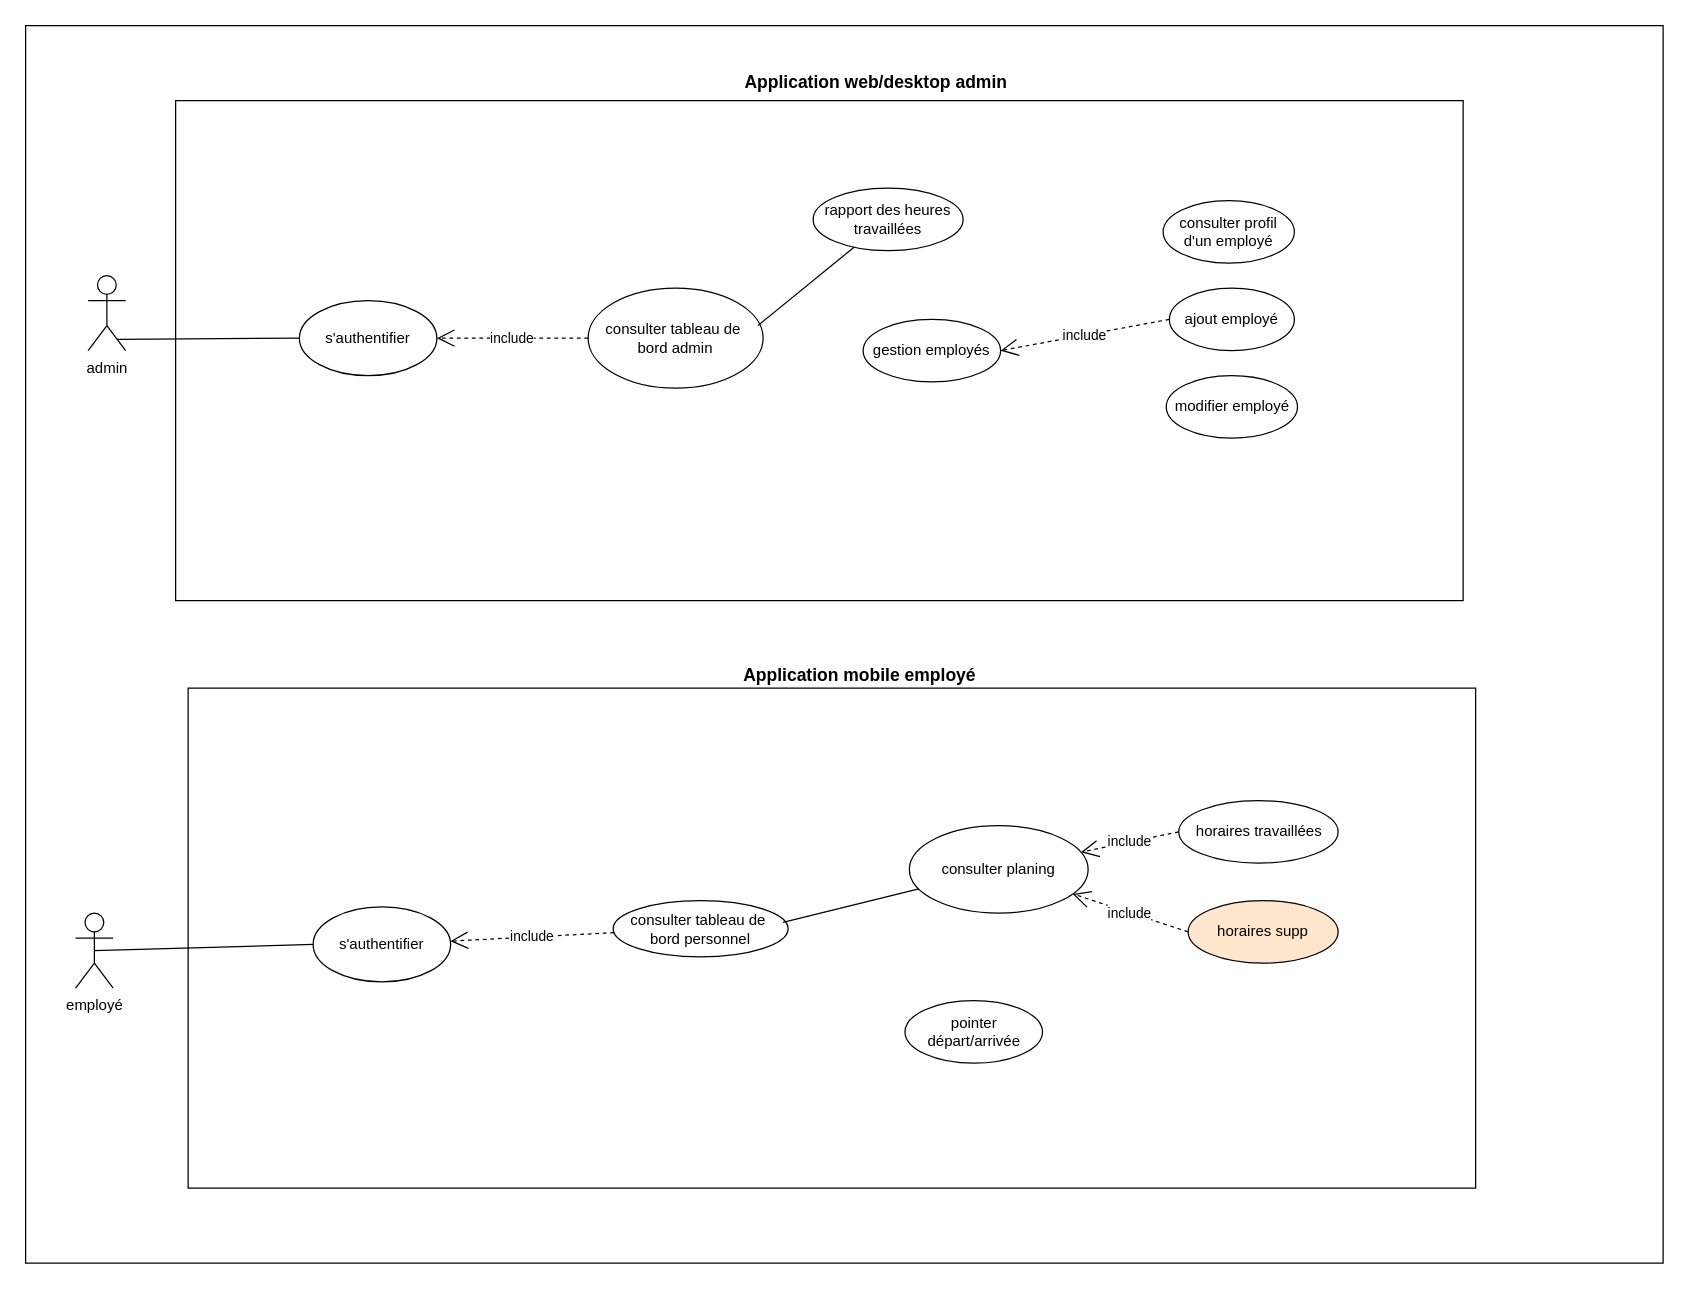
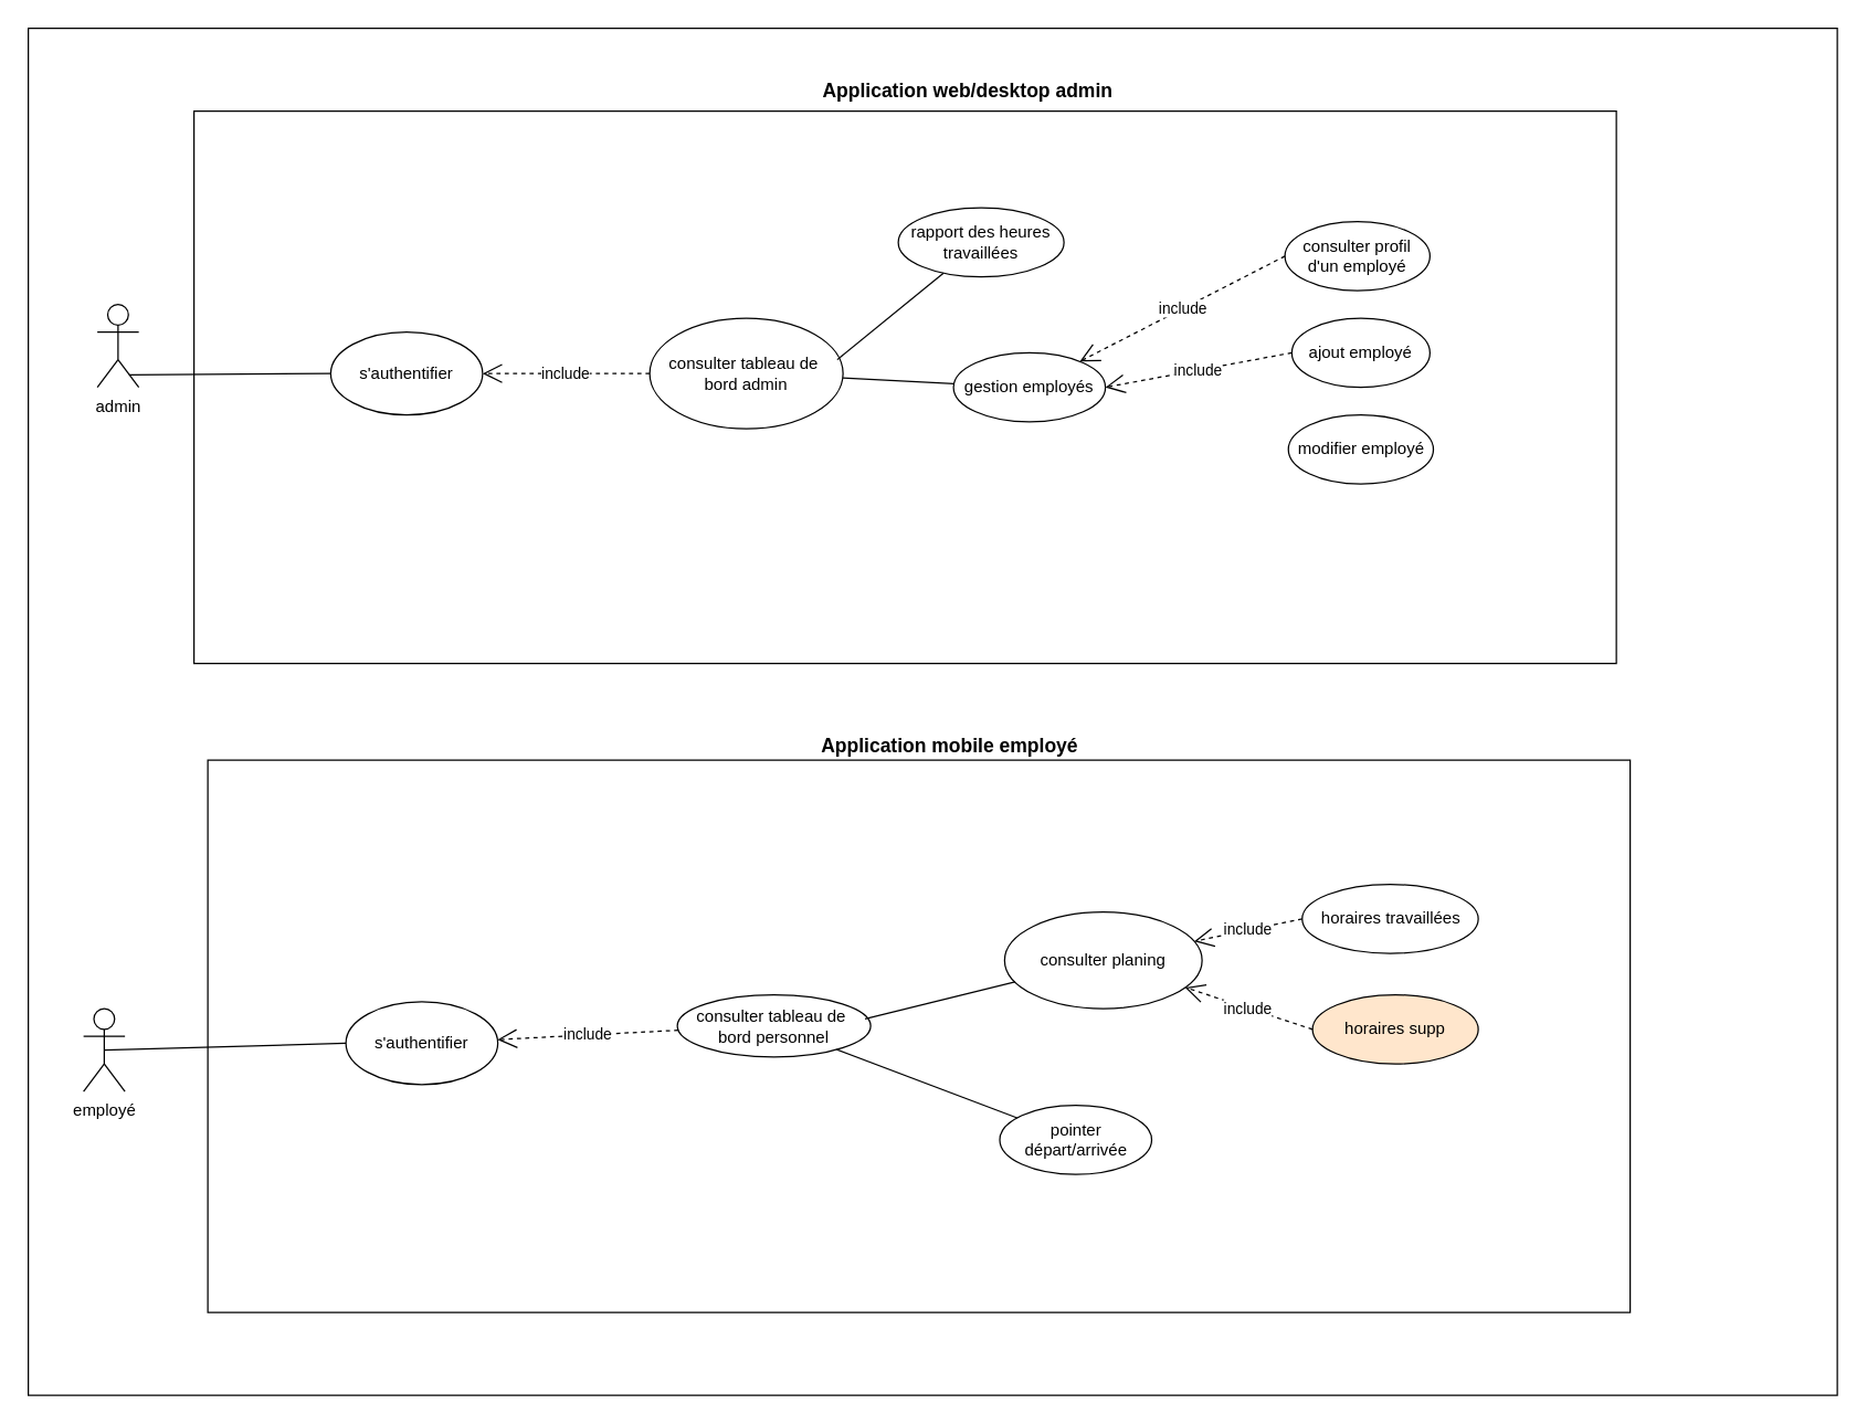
  <mxCell id="0" />
  <mxCell id="1" parent="0" />
  <mxCell id="2" value="" style="rounded=0;whiteSpace=wrap;html=1;" vertex="1" parent="1"><mxGeometry x="20" y="20" width="1310" height="990" as="geometry" /></mxCell>
  <mxCell id="3" value="" style="rounded=0;whiteSpace=wrap;html=1;" vertex="1" parent="1"><mxGeometry x="150" y="550" width="1030" height="400" as="geometry" /></mxCell>
  <mxCell id="4" value="" style="rounded=0;whiteSpace=wrap;html=1;" vertex="1" parent="1"><mxGeometry x="140" y="80" width="1030" height="400" as="geometry" /></mxCell>
  <mxCell id="5" value="admin&lt;div&gt;&lt;br&gt;&lt;/div&gt;" style="shape=umlActor;verticalLabelPosition=bottom;verticalAlign=top;html=1;" vertex="1" parent="1"><mxGeometry x="70" y="220" width="30" height="60" as="geometry" /></mxCell>
  <mxCell id="6" value="employé" style="shape=umlActor;verticalLabelPosition=bottom;verticalAlign=top;html=1;" vertex="1" parent="1"><mxGeometry x="60" y="730" width="30" height="60" as="geometry" /></mxCell>
  <mxCell id="7" value="s'authentifier" style="ellipse;whiteSpace=wrap;html=1;" vertex="1" parent="1"><mxGeometry x="239" y="240" width="110" height="60" as="geometry" /></mxCell>
  <mxCell id="8" value="consulter tableau de&amp;nbsp;&lt;div&gt;bord personnel&lt;/div&gt;" style="ellipse;whiteSpace=wrap;html=1;" vertex="1" parent="1"><mxGeometry x="490" y="720" width="140" height="45" as="geometry" /></mxCell>
  <mxCell id="9" value="pointer départ/arrivée" style="ellipse;whiteSpace=wrap;html=1;" vertex="1" parent="1"><mxGeometry x="723.5" y="800" width="110" height="50" as="geometry" /></mxCell>
  <mxCell id="10" value="consulter tableau de&amp;nbsp;&lt;div&gt;bord admin&lt;/div&gt;" style="ellipse;whiteSpace=wrap;html=1;" vertex="1" parent="1"><mxGeometry x="470" y="230" width="140" height="80" as="geometry" /></mxCell>
  <mxCell id="11" value="consulter planing" style="ellipse;whiteSpace=wrap;html=1;" vertex="1" parent="1"><mxGeometry x="727" y="660" width="143" height="70" as="geometry" /></mxCell>
  <mxCell id="12" value="gestion employés" style="ellipse;whiteSpace=wrap;html=1;" vertex="1" parent="1"><mxGeometry x="690" y="255" width="110" height="50" as="geometry" /></mxCell>
  <mxCell id="13" value="consulter profil d'un employé" style="ellipse;whiteSpace=wrap;html=1;" vertex="1" parent="1"><mxGeometry x="930" y="160" width="105" height="50" as="geometry" /></mxCell>
+ <mxCell id="14" value="" style="endArrow=none;html=1;rounded=0;" edge="1" parent="1" source="9" target="8"><mxGeometry width="50" height="50" relative="1" as="geometry"><mxPoint x="490" y="600" as="sourcePoint" /><mxPoint x="540" y="550" as="targetPoint" /></mxGeometry></mxCell>
  <mxCell id="15" value="" style="endArrow=none;html=1;rounded=0;entryX=0.971;entryY=0.386;entryDx=0;entryDy=0;entryPerimeter=0;" edge="1" parent="1" source="11" target="8"><mxGeometry width="50" height="50" relative="1" as="geometry"><mxPoint x="490" y="600" as="sourcePoint" /><mxPoint x="540" y="550" as="targetPoint" /></mxGeometry></mxCell>
+ <mxCell id="16" value="" style="endArrow=none;html=1;rounded=0;" edge="1" parent="1" source="10" target="12"><mxGeometry width="50" height="50" relative="1" as="geometry"><mxPoint x="490" y="540" as="sourcePoint" /><mxPoint x="540" y="490" as="targetPoint" /></mxGeometry></mxCell>
+ <mxCell id="17" value="include" style="endArrow=open;endSize=12;dashed=1;html=1;rounded=0;exitX=0;exitY=0.5;exitDx=0;exitDy=0;" edge="1" parent="1" source="13" target="12"><mxGeometry width="160" relative="1" as="geometry"><mxPoint x="440" y="520" as="sourcePoint" /><mxPoint x="600" y="520" as="targetPoint" /></mxGeometry></mxCell>
  <mxCell id="18" value="include" style="endArrow=open;endSize=12;dashed=1;html=1;rounded=0;exitX=0;exitY=0.5;exitDx=0;exitDy=0;entryX=1;entryY=0.5;entryDx=0;entryDy=0;" edge="1" source="19" parent="1" target="12"><mxGeometry width="160" relative="1" as="geometry"><mxPoint x="450" y="610" as="sourcePoint" /><mxPoint x="690" y="415" as="targetPoint" /></mxGeometry></mxCell>
  <mxCell id="19" value="ajout employé" style="ellipse;whiteSpace=wrap;html=1;" vertex="1" parent="1"><mxGeometry x="935" y="230" width="100" height="50" as="geometry" /></mxCell>
  <mxCell id="20" value="modifier employé" style="ellipse;whiteSpace=wrap;html=1;" vertex="1" parent="1"><mxGeometry x="932.5" y="300" width="105" height="50" as="geometry" /></mxCell>
  <mxCell id="21" value="rapport des heures travaillées" style="ellipse;whiteSpace=wrap;html=1;" vertex="1" parent="1"><mxGeometry x="650" y="150" width="120" height="50" as="geometry" /></mxCell>
  <mxCell id="22" value="" style="endArrow=none;html=1;rounded=0;exitX=0.97;exitY=0.375;exitDx=0;exitDy=0;exitPerimeter=0;" edge="1" parent="1" source="10" target="21"><mxGeometry width="50" height="50" relative="1" as="geometry"><mxPoint x="740" y="480" as="sourcePoint" /><mxPoint x="790" y="430" as="targetPoint" /></mxGeometry></mxCell>
  <mxCell id="23" value="include" style="endArrow=open;endSize=12;dashed=1;html=1;rounded=0;entryX=1;entryY=0.5;entryDx=0;entryDy=0;exitX=0;exitY=0.5;exitDx=0;exitDy=0;" edge="1" parent="1" source="10" target="7"><mxGeometry width="160" relative="1" as="geometry"><mxPoint x="470" y="260" as="sourcePoint" /><mxPoint x="697" y="518" as="targetPoint" /></mxGeometry></mxCell>
  <mxCell id="24" value="include" style="endArrow=open;endSize=12;dashed=1;html=1;rounded=0;" edge="1" parent="1" source="8" target="27"><mxGeometry width="160" relative="1" as="geometry"><mxPoint x="381" y="518" as="sourcePoint" /><mxPoint x="314" y="574" as="targetPoint" /></mxGeometry></mxCell>
  <mxCell id="25" value="" style="endArrow=none;html=1;rounded=0;exitX=0.5;exitY=0.5;exitDx=0;exitDy=0;exitPerimeter=0;entryX=0;entryY=0.5;entryDx=0;entryDy=0;" edge="1" parent="1" source="6" target="27"><mxGeometry width="50" height="50" relative="1" as="geometry"><mxPoint x="160" y="670" as="sourcePoint" /><mxPoint x="210" y="620" as="targetPoint" /></mxGeometry></mxCell>
  <mxCell id="26" value="" style="endArrow=none;html=1;rounded=0;entryX=0.767;entryY=0.85;entryDx=0;entryDy=0;entryPerimeter=0;exitX=0;exitY=0.5;exitDx=0;exitDy=0;" edge="1" parent="1" source="7" target="5"><mxGeometry width="50" height="50" relative="1" as="geometry"><mxPoint x="565" y="560" as="sourcePoint" /><mxPoint x="615" y="510" as="targetPoint" /></mxGeometry></mxCell>
  <mxCell id="27" value="s'authentifier" style="ellipse;whiteSpace=wrap;html=1;" vertex="1" parent="1"><mxGeometry x="250" y="725" width="110" height="60" as="geometry" /></mxCell>
  <mxCell id="28" value="&lt;b&gt;&lt;font style=&quot;font-size: 14px;&quot;&gt;Application web/desktop admin&amp;nbsp;&lt;/font&gt;&lt;/b&gt;" style="text;html=1;align=center;verticalAlign=middle;whiteSpace=wrap;rounded=0;" vertex="1" parent="1"><mxGeometry x="585" y="50" width="235" height="30" as="geometry" /></mxCell>
  <mxCell id="29" value="&lt;b&gt;&lt;font style=&quot;font-size: 14px;&quot;&gt;Application mobile employé&lt;/font&gt;&lt;/b&gt;" style="text;html=1;align=center;verticalAlign=middle;whiteSpace=wrap;rounded=0;" vertex="1" parent="1"><mxGeometry x="585" y="525" width="205" height="30" as="geometry" /></mxCell>
  <mxCell id="30" value="horaires supp" style="ellipse;whiteSpace=wrap;html=1;fillColor=#ffe6cc;" vertex="1" parent="1"><mxGeometry x="950" y="720" width="120" height="50" as="geometry" /></mxCell>
  <mxCell id="31" value="horaires travaillées" style="ellipse;whiteSpace=wrap;html=1;" vertex="1" parent="1"><mxGeometry x="942.5" y="640" width="127.5" height="50" as="geometry" /></mxCell>
  <mxCell id="32" value="include" style="endArrow=open;endSize=12;dashed=1;html=1;rounded=0;exitX=0;exitY=0.5;exitDx=0;exitDy=0;" edge="1" source="31" parent="1" target="11"><mxGeometry width="160" relative="1" as="geometry"><mxPoint x="470" y="1133" as="sourcePoint" /><mxPoint x="804" y="742" as="targetPoint" /></mxGeometry></mxCell>
  <mxCell id="33" value="include" style="endArrow=open;endSize=12;dashed=1;html=1;rounded=0;exitX=0;exitY=0.5;exitDx=0;exitDy=0;" edge="1" source="30" parent="1" target="11"><mxGeometry width="160" relative="1" as="geometry"><mxPoint x="480" y="1233" as="sourcePoint" /><mxPoint x="777" y="753" as="targetPoint" /></mxGeometry></mxCell>
